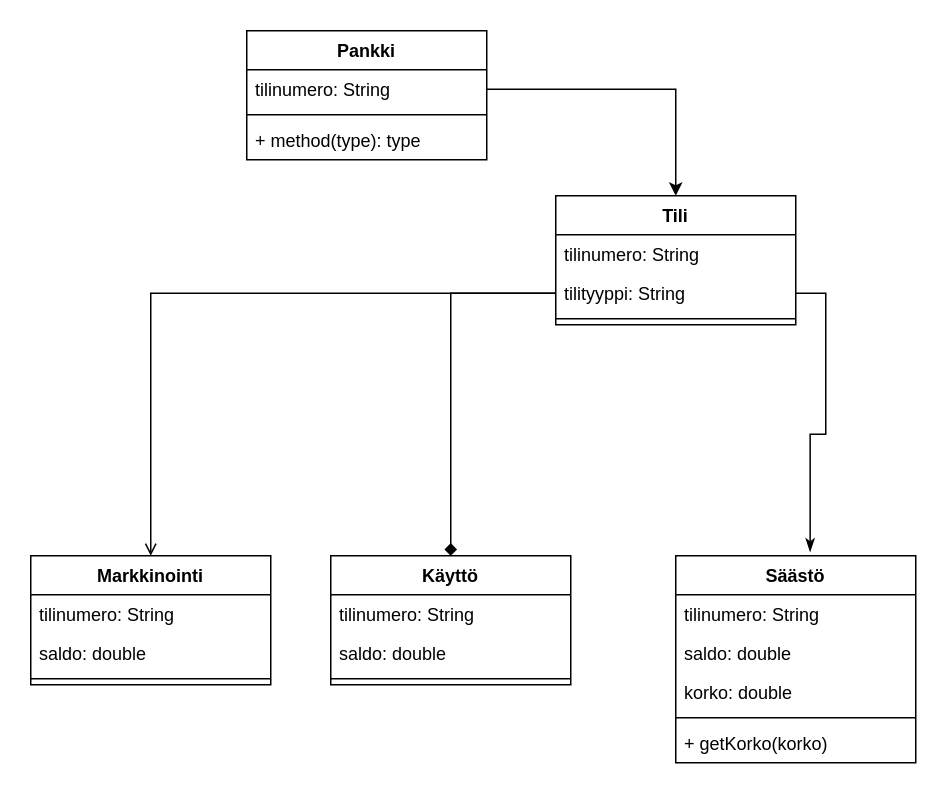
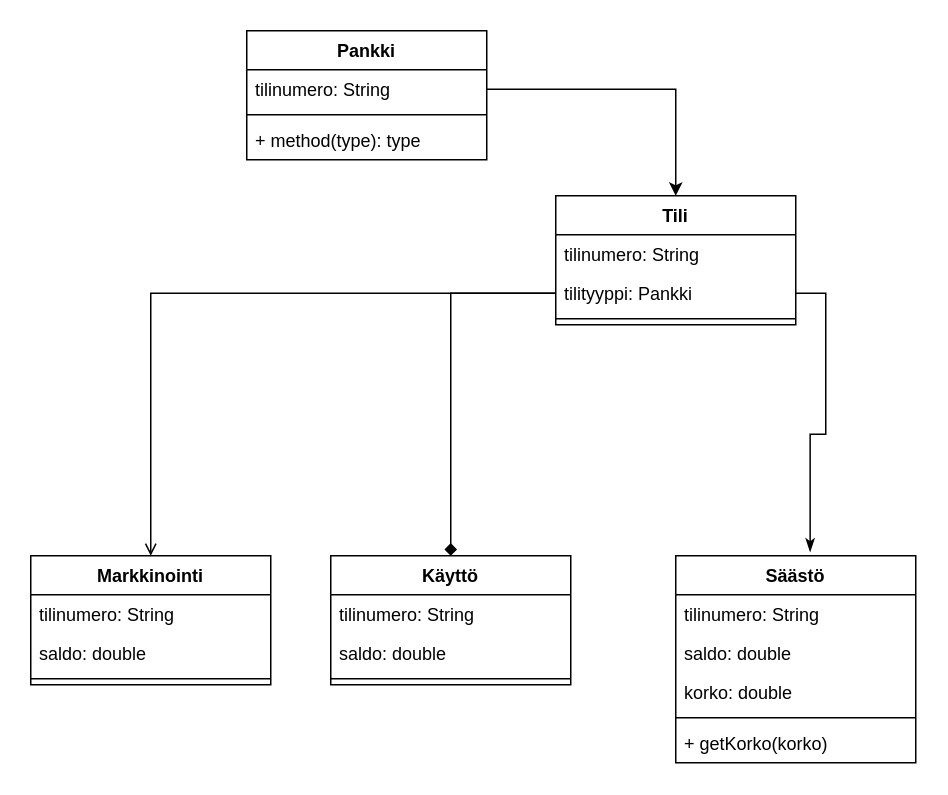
  <mxCell id="0" />
  <mxCell id="1" parent="0" />
  <mxCell id="2" value="Pankki" style="swimlane;fontStyle=1;align=center;verticalAlign=top;childLayout=stackLayout;horizontal=1;startSize=26;horizontalStack=0;resizeParent=1;resizeParentMax=0;resizeLast=0;collapsible=1;marginBottom=0;" parent="1" vertex="1"><mxGeometry x="164" y="20" width="160" height="86" as="geometry" /></mxCell>
  <mxCell id="3" value="tilinumero: String" style="text;strokeColor=none;fillColor=none;align=left;verticalAlign=top;spacingLeft=4;spacingRight=4;overflow=hidden;rotatable=0;points=[[0,0.5],[1,0.5]];portConstraint=eastwest;" parent="2" vertex="1"><mxGeometry y="26" width="160" height="26" as="geometry" /></mxCell>
  <mxCell id="4" value="" style="line;strokeWidth=1;fillColor=none;align=left;verticalAlign=middle;spacingTop=-1;spacingLeft=3;spacingRight=3;rotatable=0;labelPosition=right;points=[];portConstraint=eastwest;" parent="2" vertex="1"><mxGeometry y="52" width="160" height="8" as="geometry" /></mxCell>
  <mxCell id="5" value="+ method(type): type" style="text;strokeColor=none;fillColor=none;align=left;verticalAlign=top;spacingLeft=4;spacingRight=4;overflow=hidden;rotatable=0;points=[[0,0.5],[1,0.5]];portConstraint=eastwest;" parent="2" vertex="1"><mxGeometry y="60" width="160" height="26" as="geometry" /></mxCell>
  <mxCell id="6" value="Tili" style="swimlane;fontStyle=1;align=center;verticalAlign=top;childLayout=stackLayout;horizontal=1;startSize=26;horizontalStack=0;resizeParent=1;resizeParentMax=0;resizeLast=0;collapsible=1;marginBottom=0;" parent="1" vertex="1"><mxGeometry x="370" y="130" width="160" height="86" as="geometry" /></mxCell>
  <mxCell id="7" value="tilinumero: String" style="text;strokeColor=none;fillColor=none;align=left;verticalAlign=top;spacingLeft=4;spacingRight=4;overflow=hidden;rotatable=0;points=[[0,0.5],[1,0.5]];portConstraint=eastwest;" parent="6" vertex="1"><mxGeometry y="26" width="160" height="26" as="geometry" /></mxCell>
- <mxCell id="8" value="tilityyppi: String" style="text;strokeColor=none;fillColor=none;align=left;verticalAlign=top;spacingLeft=4;spacingRight=4;overflow=hidden;rotatable=0;points=[[0,0.5],[1,0.5]];portConstraint=eastwest;" parent="6" vertex="1"><mxGeometry y="52" width="160" height="26" as="geometry" /></mxCell>
+ <mxCell id="8" value="tilityyppi: Pankki" style="text;strokeColor=none;fillColor=none;align=left;verticalAlign=top;spacingLeft=4;spacingRight=4;overflow=hidden;rotatable=0;points=[[0,0.5],[1,0.5]];portConstraint=eastwest;" parent="6" vertex="1"><mxGeometry y="52" width="160" height="26" as="geometry" /></mxCell>
  <mxCell id="9" value="" style="line;strokeWidth=1;fillColor=none;align=left;verticalAlign=middle;spacingTop=-1;spacingLeft=3;spacingRight=3;rotatable=0;labelPosition=right;points=[];portConstraint=eastwest;" parent="6" vertex="1"><mxGeometry y="78" width="160" height="8" as="geometry" /></mxCell>
  <mxCell id="10" style="edgeStyle=orthogonalEdgeStyle;rounded=0;orthogonalLoop=1;jettySize=auto;html=1;" parent="1" source="3" target="6" edge="1"><mxGeometry relative="1" as="geometry" /></mxCell>
  <mxCell id="11" value="Markkinointi" style="swimlane;fontStyle=1;align=center;verticalAlign=top;childLayout=stackLayout;horizontal=1;startSize=26;horizontalStack=0;resizeParent=1;resizeParentMax=0;resizeLast=0;collapsible=1;marginBottom=0;" parent="1" vertex="1"><mxGeometry x="20" y="370" width="160" height="86" as="geometry" /></mxCell>
  <mxCell id="12" value="tilinumero: String" style="text;strokeColor=none;fillColor=none;align=left;verticalAlign=top;spacingLeft=4;spacingRight=4;overflow=hidden;rotatable=0;points=[[0,0.5],[1,0.5]];portConstraint=eastwest;" parent="11" vertex="1"><mxGeometry y="26" width="160" height="26" as="geometry" /></mxCell>
  <mxCell id="13" value="saldo: double" style="text;strokeColor=none;fillColor=none;align=left;verticalAlign=top;spacingLeft=4;spacingRight=4;overflow=hidden;rotatable=0;points=[[0,0.5],[1,0.5]];portConstraint=eastwest;" parent="11" vertex="1"><mxGeometry y="52" width="160" height="26" as="geometry" /></mxCell>
  <mxCell id="14" value="" style="line;strokeWidth=1;fillColor=none;align=left;verticalAlign=middle;spacingTop=-1;spacingLeft=3;spacingRight=3;rotatable=0;labelPosition=right;points=[];portConstraint=eastwest;" parent="11" vertex="1"><mxGeometry y="78" width="160" height="8" as="geometry" /></mxCell>
  <mxCell id="15" value="Säästö" style="swimlane;fontStyle=1;align=center;verticalAlign=top;childLayout=stackLayout;horizontal=1;startSize=26;horizontalStack=0;resizeParent=1;resizeParentMax=0;resizeLast=0;collapsible=1;marginBottom=0;" parent="1" vertex="1"><mxGeometry x="450" y="370" width="160" height="138" as="geometry" /></mxCell>
  <mxCell id="16" value="tilinumero: String" style="text;strokeColor=none;fillColor=none;align=left;verticalAlign=top;spacingLeft=4;spacingRight=4;overflow=hidden;rotatable=0;points=[[0,0.5],[1,0.5]];portConstraint=eastwest;" parent="15" vertex="1"><mxGeometry y="26" width="160" height="26" as="geometry" /></mxCell>
  <mxCell id="17" value="saldo: double" style="text;strokeColor=none;fillColor=none;align=left;verticalAlign=top;spacingLeft=4;spacingRight=4;overflow=hidden;rotatable=0;points=[[0,0.5],[1,0.5]];portConstraint=eastwest;" parent="15" vertex="1"><mxGeometry y="52" width="160" height="26" as="geometry" /></mxCell>
  <mxCell id="18" value="korko: double" style="text;strokeColor=none;fillColor=none;align=left;verticalAlign=top;spacingLeft=4;spacingRight=4;overflow=hidden;rotatable=0;points=[[0,0.5],[1,0.5]];portConstraint=eastwest;" parent="15" vertex="1"><mxGeometry y="78" width="160" height="26" as="geometry" /></mxCell>
  <mxCell id="19" value="" style="line;strokeWidth=1;fillColor=none;align=left;verticalAlign=middle;spacingTop=-1;spacingLeft=3;spacingRight=3;rotatable=0;labelPosition=right;points=[];portConstraint=eastwest;" parent="15" vertex="1"><mxGeometry y="104" width="160" height="8" as="geometry" /></mxCell>
  <mxCell id="20" value="+ getKorko(korko)" style="text;strokeColor=none;fillColor=none;align=left;verticalAlign=top;spacingLeft=4;spacingRight=4;overflow=hidden;rotatable=0;points=[[0,0.5],[1,0.5]];portConstraint=eastwest;" parent="15" vertex="1"><mxGeometry y="112" width="160" height="26" as="geometry" /></mxCell>
  <mxCell id="21" value="Käyttö" style="swimlane;fontStyle=1;align=center;verticalAlign=top;childLayout=stackLayout;horizontal=1;startSize=26;horizontalStack=0;resizeParent=1;resizeParentMax=0;resizeLast=0;collapsible=1;marginBottom=0;" parent="1" vertex="1"><mxGeometry x="220" y="370" width="160" height="86" as="geometry" /></mxCell>
  <mxCell id="22" value="tilinumero: String" style="text;strokeColor=none;fillColor=none;align=left;verticalAlign=top;spacingLeft=4;spacingRight=4;overflow=hidden;rotatable=0;points=[[0,0.5],[1,0.5]];portConstraint=eastwest;" parent="21" vertex="1"><mxGeometry y="26" width="160" height="26" as="geometry" /></mxCell>
  <mxCell id="23" value="saldo: double" style="text;strokeColor=none;fillColor=none;align=left;verticalAlign=top;spacingLeft=4;spacingRight=4;overflow=hidden;rotatable=0;points=[[0,0.5],[1,0.5]];portConstraint=eastwest;" parent="21" vertex="1"><mxGeometry y="52" width="160" height="26" as="geometry" /></mxCell>
  <mxCell id="24" value="" style="line;strokeWidth=1;fillColor=none;align=left;verticalAlign=middle;spacingTop=-1;spacingLeft=3;spacingRight=3;rotatable=0;labelPosition=right;points=[];portConstraint=eastwest;" parent="21" vertex="1"><mxGeometry y="78" width="160" height="8" as="geometry" /></mxCell>
  <mxCell id="25" style="edgeStyle=orthogonalEdgeStyle;rounded=0;orthogonalLoop=1;jettySize=auto;html=1;exitX=0;exitY=0.5;exitDx=0;exitDy=0;entryX=0.5;entryY=0;entryDx=0;entryDy=0;endArrow=diamond;endFill=1;" parent="1" source="8" target="21" edge="1"><mxGeometry relative="1" as="geometry" /></mxCell>
  <mxCell id="26" style="edgeStyle=orthogonalEdgeStyle;rounded=0;orthogonalLoop=1;jettySize=auto;html=1;entryX=0.5;entryY=0;entryDx=0;entryDy=0;startArrow=none;startFill=0;endArrow=open;" parent="1" source="8" target="11" edge="1"><mxGeometry relative="1" as="geometry" /></mxCell>
  <mxCell id="27" style="edgeStyle=orthogonalEdgeStyle;rounded=0;orthogonalLoop=1;jettySize=auto;html=1;entryX=0.56;entryY=-0.019;entryDx=0;entryDy=0;entryPerimeter=0;startArrow=none;startFill=0;endArrow=classicThin;endFill=1;" parent="1" source="8" target="15" edge="1"><mxGeometry relative="1" as="geometry" /></mxCell>
